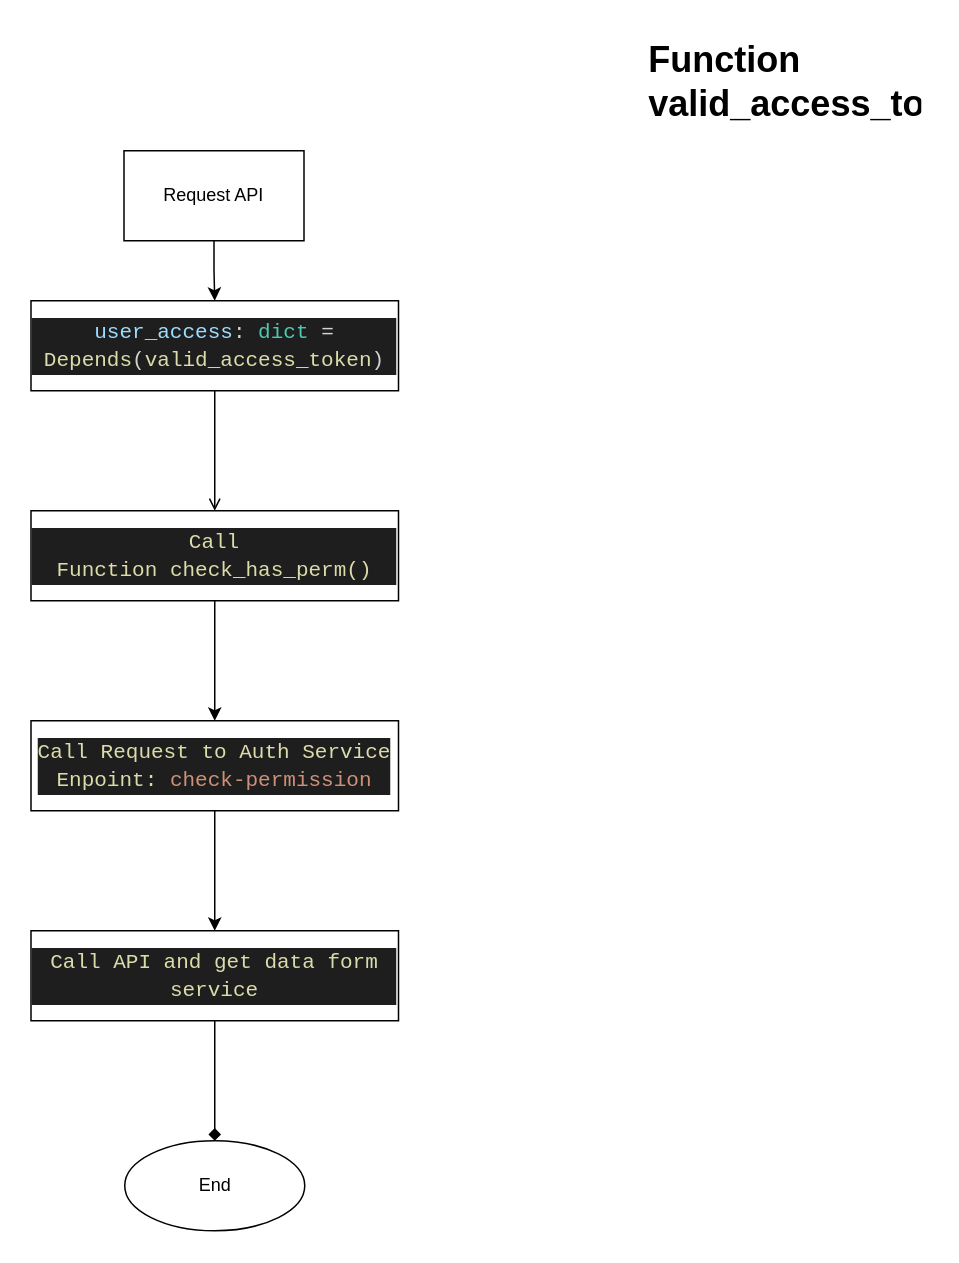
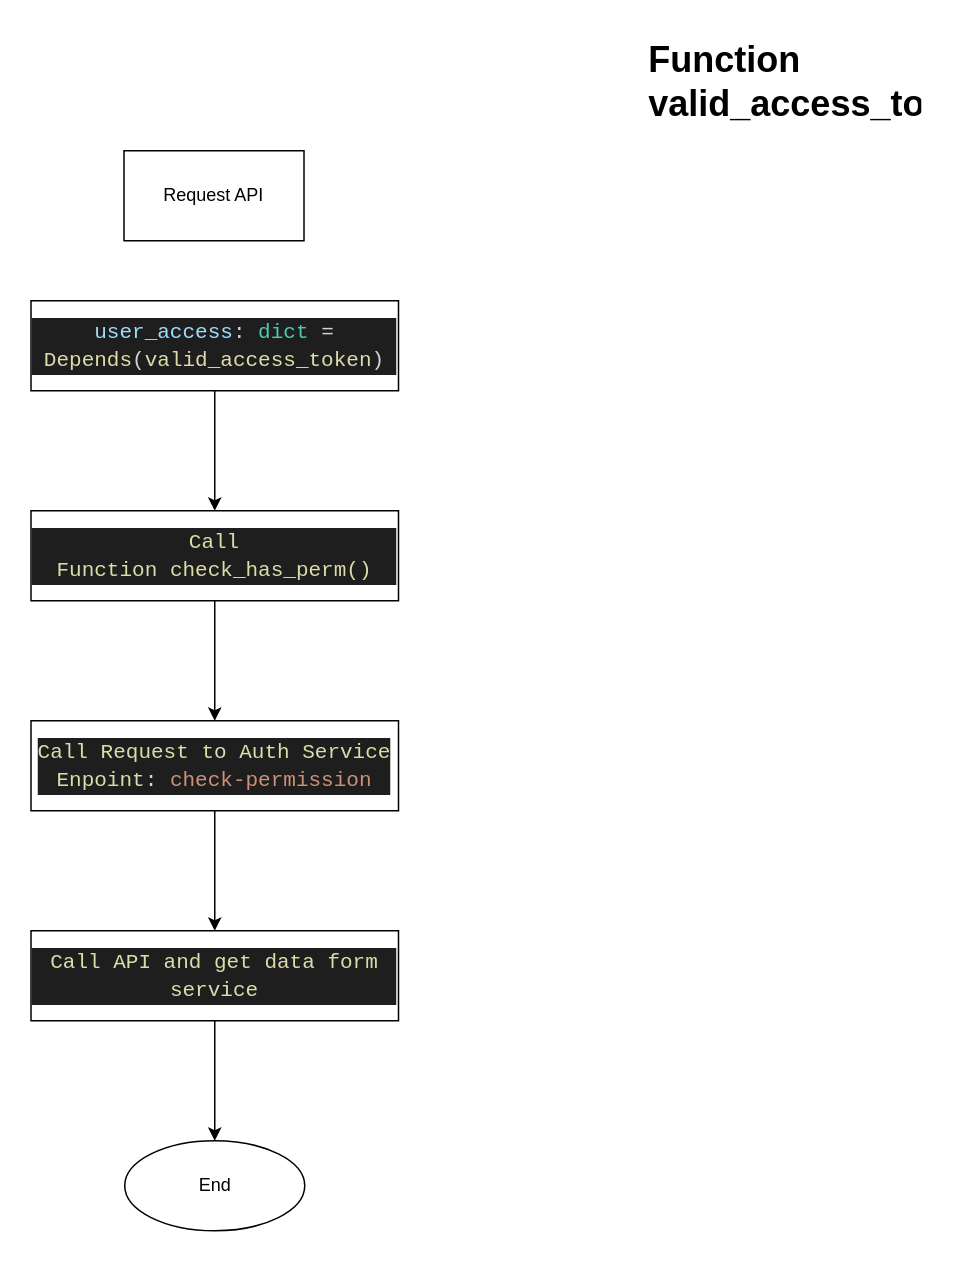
  <mxCell id="0" />
  <mxCell id="1" parent="0" />
- <mxCell id="2" value="" style="edgeStyle=orthogonalEdgeStyle;rounded=0;orthogonalLoop=1;jettySize=auto;html=1;" edge="1" parent="1" source="3" target="5"><mxGeometry relative="1" as="geometry" /></mxCell>
  <mxCell id="3" value="Request API" style="rounded=0;whiteSpace=wrap;html=1;" vertex="1" parent="1"><mxGeometry x="82" y="100" width="120" height="60" as="geometry" /></mxCell>
- <mxCell id="4" value="" style="edgeStyle=orthogonalEdgeStyle;rounded=0;orthogonalLoop=1;jettySize=auto;html=1;endArrow=open;" edge="1" parent="1" source="5" target="8"><mxGeometry relative="1" as="geometry" /></mxCell>
+ <mxCell id="4" value="" style="edgeStyle=orthogonalEdgeStyle;rounded=0;orthogonalLoop=1;jettySize=auto;html=1;" edge="1" parent="1" source="5" target="8"><mxGeometry relative="1" as="geometry" /></mxCell>
  <mxCell id="5" value="&lt;div style=&quot;color: rgb(212, 212, 212); background-color: rgb(30, 30, 30); font-family: Consolas, &amp;quot;Courier New&amp;quot;, monospace; font-size: 14px; line-height: 19px;&quot;&gt;&lt;span style=&quot;color: #9cdcfe;&quot;&gt;user_access&lt;/span&gt;: &lt;span style=&quot;color: #4ec9b0;&quot;&gt;dict&lt;/span&gt; = &lt;span style=&quot;color: #dcdcaa;&quot;&gt;Depends&lt;/span&gt;(&lt;span style=&quot;color: #dcdcaa;&quot;&gt;valid_access_token&lt;/span&gt;)&lt;/div&gt;" style="whiteSpace=wrap;html=1;rounded=0;" vertex="1" parent="1"><mxGeometry x="20" y="200" width="245" height="60" as="geometry" /></mxCell>
  <mxCell id="6" value="&lt;h1&gt;Function valid_access_token&lt;/h1&gt;" style="text;html=1;strokeColor=none;fillColor=none;spacing=5;spacingTop=-20;whiteSpace=wrap;overflow=hidden;rounded=0;" vertex="1" parent="1"><mxGeometry x="427" y="20" width="190" height="120" as="geometry" /></mxCell>
  <mxCell id="7" value="" style="edgeStyle=orthogonalEdgeStyle;rounded=0;orthogonalLoop=1;jettySize=auto;html=1;" edge="1" parent="1" source="8" target="10"><mxGeometry relative="1" as="geometry" /></mxCell>
  <mxCell id="8" value="&lt;div style=&quot;color: rgb(212, 212, 212); background-color: rgb(30, 30, 30); font-family: Consolas, &amp;quot;Courier New&amp;quot;, monospace; font-size: 14px; line-height: 19px;&quot;&gt;&lt;div style=&quot;line-height: 19px;&quot;&gt;&lt;span style=&quot;color: #dcdcaa;&quot;&gt;Call Function&amp;nbsp;&lt;/span&gt;&lt;span style=&quot;color: rgb(220, 220, 170);&quot;&gt;check_has_perm()&lt;/span&gt;&lt;/div&gt;&lt;/div&gt;" style="whiteSpace=wrap;html=1;rounded=0;" vertex="1" parent="1"><mxGeometry x="20" y="340" width="245" height="60" as="geometry" /></mxCell>
  <mxCell id="9" value="" style="edgeStyle=orthogonalEdgeStyle;rounded=0;orthogonalLoop=1;jettySize=auto;html=1;" edge="1" parent="1" source="10" target="12"><mxGeometry relative="1" as="geometry" /></mxCell>
  <mxCell id="10" value="&lt;div style=&quot;background-color: rgb(30, 30, 30); font-family: Consolas, &amp;quot;Courier New&amp;quot;, monospace; font-size: 14px; line-height: 19px;&quot;&gt;&lt;div style=&quot;line-height: 19px;&quot;&gt;&lt;font color=&quot;#dcdcaa&quot;&gt;Call Request to Auth Service&lt;/font&gt;&lt;/div&gt;&lt;div style=&quot;line-height: 19px;&quot;&gt;&lt;font color=&quot;#dcdcaa&quot;&gt;Enpoint:&amp;nbsp;&lt;/font&gt;&lt;span style=&quot;color: rgb(206, 145, 120);&quot;&gt;check-permission&lt;/span&gt;&lt;/div&gt;&lt;/div&gt;" style="whiteSpace=wrap;html=1;rounded=0;" vertex="1" parent="1"><mxGeometry x="20" y="480" width="245" height="60" as="geometry" /></mxCell>
- <mxCell id="11" value="" style="edgeStyle=orthogonalEdgeStyle;rounded=0;orthogonalLoop=1;jettySize=auto;html=1;endArrow=diamond;" edge="1" parent="1" source="12" target="13"><mxGeometry relative="1" as="geometry" /></mxCell>
+ <mxCell id="11" value="" style="edgeStyle=orthogonalEdgeStyle;rounded=0;orthogonalLoop=1;jettySize=auto;html=1;" edge="1" parent="1" source="12" target="13"><mxGeometry relative="1" as="geometry" /></mxCell>
  <mxCell id="12" value="&lt;div style=&quot;background-color: rgb(30, 30, 30); font-family: Consolas, &amp;quot;Courier New&amp;quot;, monospace; font-size: 14px; line-height: 19px;&quot;&gt;&lt;div style=&quot;line-height: 19px;&quot;&gt;&lt;font color=&quot;#dcdcaa&quot;&gt;Call API and get data form service&lt;/font&gt;&lt;/div&gt;&lt;/div&gt;" style="whiteSpace=wrap;html=1;rounded=0;" vertex="1" parent="1"><mxGeometry x="20" y="620" width="245" height="60" as="geometry" /></mxCell>
  <mxCell id="13" value="End" style="ellipse;whiteSpace=wrap;html=1;rounded=0;" vertex="1" parent="1"><mxGeometry x="82.5" y="760" width="120" height="60" as="geometry" /></mxCell>
